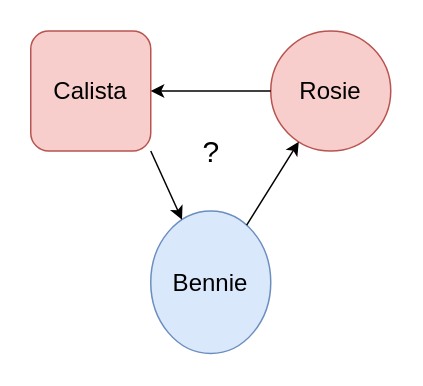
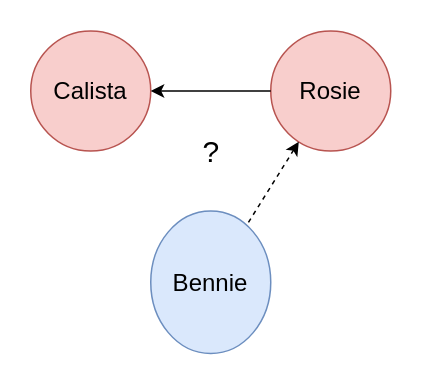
  <mxCell id="0" />
  <mxCell id="1" parent="0" />
- <mxCell id="2" value="&lt;font style=&quot;font-size: 16px&quot;&gt;Calista&lt;/font&gt;" style="whiteSpace=wrap;html=1;aspect=fixed;fillColor=#f8cecc;strokeColor=#b85450;rounded=1;" parent="1" vertex="1"><mxGeometry x="20" y="20" width="80" height="80" as="geometry" /></mxCell>
+ <mxCell id="2" value="&lt;font style=&quot;font-size: 16px&quot;&gt;Calista&lt;/font&gt;" style="ellipse;whiteSpace=wrap;html=1;aspect=fixed;fillColor=#f8cecc;strokeColor=#b85450;" parent="1" vertex="1"><mxGeometry x="20" y="20" width="80" height="80" as="geometry" /></mxCell>
  <mxCell id="3" value="&lt;font style=&quot;font-size: 16px&quot;&gt;Rosie&lt;/font&gt;" style="ellipse;whiteSpace=wrap;html=1;aspect=fixed;fillColor=#f8cecc;strokeColor=#b85450;" parent="1" vertex="1"><mxGeometry x="180" y="20" width="80" height="80" as="geometry" /></mxCell>
  <mxCell id="4" value="&lt;font style=&quot;font-size: 16px&quot;&gt;Bennie&lt;/font&gt;" style="ellipse;whiteSpace=wrap;html=1;aspect=fixed;fillColor=#dae8fc;strokeColor=#6c8ebf;" parent="1" vertex="1"><mxGeometry x="100" y="140" width="80" height="95" as="geometry" /></mxCell>
- <mxCell id="5" value="" style="endArrow=classic;html=1;exitX=1;exitY=1;exitDx=0;exitDy=0;" parent="1" source="2" target="4" edge="1"><mxGeometry width="50" height="50" relative="1" as="geometry"><mxPoint x="40" y="90" as="sourcePoint" /><mxPoint x="90" y="180" as="targetPoint" /></mxGeometry></mxCell>
- <mxCell id="6" value="" style="endArrow=none;html=1;startArrow=classic;startFill=1;endFill=0;" parent="1" source="3" target="4" edge="1"><mxGeometry width="50" height="50" relative="1" as="geometry"><mxPoint x="52.426" y="92.426" as="sourcePoint" /><mxPoint x="118.464" y="198.956" as="targetPoint" /></mxGeometry></mxCell>
+ <mxCell id="6" value="" style="endArrow=none;html=1;startArrow=classic;startFill=1;endFill=0;dashed=1;" parent="1" source="3" target="4" edge="1"><mxGeometry width="50" height="50" relative="1" as="geometry"><mxPoint x="52.426" y="92.426" as="sourcePoint" /><mxPoint x="118.464" y="198.956" as="targetPoint" /></mxGeometry></mxCell>
  <mxCell id="7" value="" style="endArrow=none;html=1;strokeWidth=1;exitX=1;exitY=0.5;exitDx=0;exitDy=0;endFill=0;startArrow=classic;startFill=1;" parent="1" source="2" edge="1"><mxGeometry width="50" height="50" relative="1" as="geometry"><mxPoint x="63" y="60" as="sourcePoint" /><mxPoint x="180" y="60" as="targetPoint" /></mxGeometry></mxCell>
  <mxCell id="8" value="&lt;font style=&quot;vertical-align: inherit ; font-size: 20px&quot;&gt;&lt;font style=&quot;vertical-align: inherit ; font-size: 20px&quot;&gt;&lt;font style=&quot;vertical-align: inherit ; font-size: 20px&quot;&gt;&lt;font style=&quot;vertical-align: inherit ; font-size: 20px&quot;&gt;?&lt;/font&gt;&lt;/font&gt;&lt;/font&gt;&lt;/font&gt;" style="text;html=1;align=center;verticalAlign=middle;resizable=0;points=[];autosize=1;" vertex="1" parent="1"><mxGeometry x="125" y="90" width="30" height="20" as="geometry" /></mxCell>
